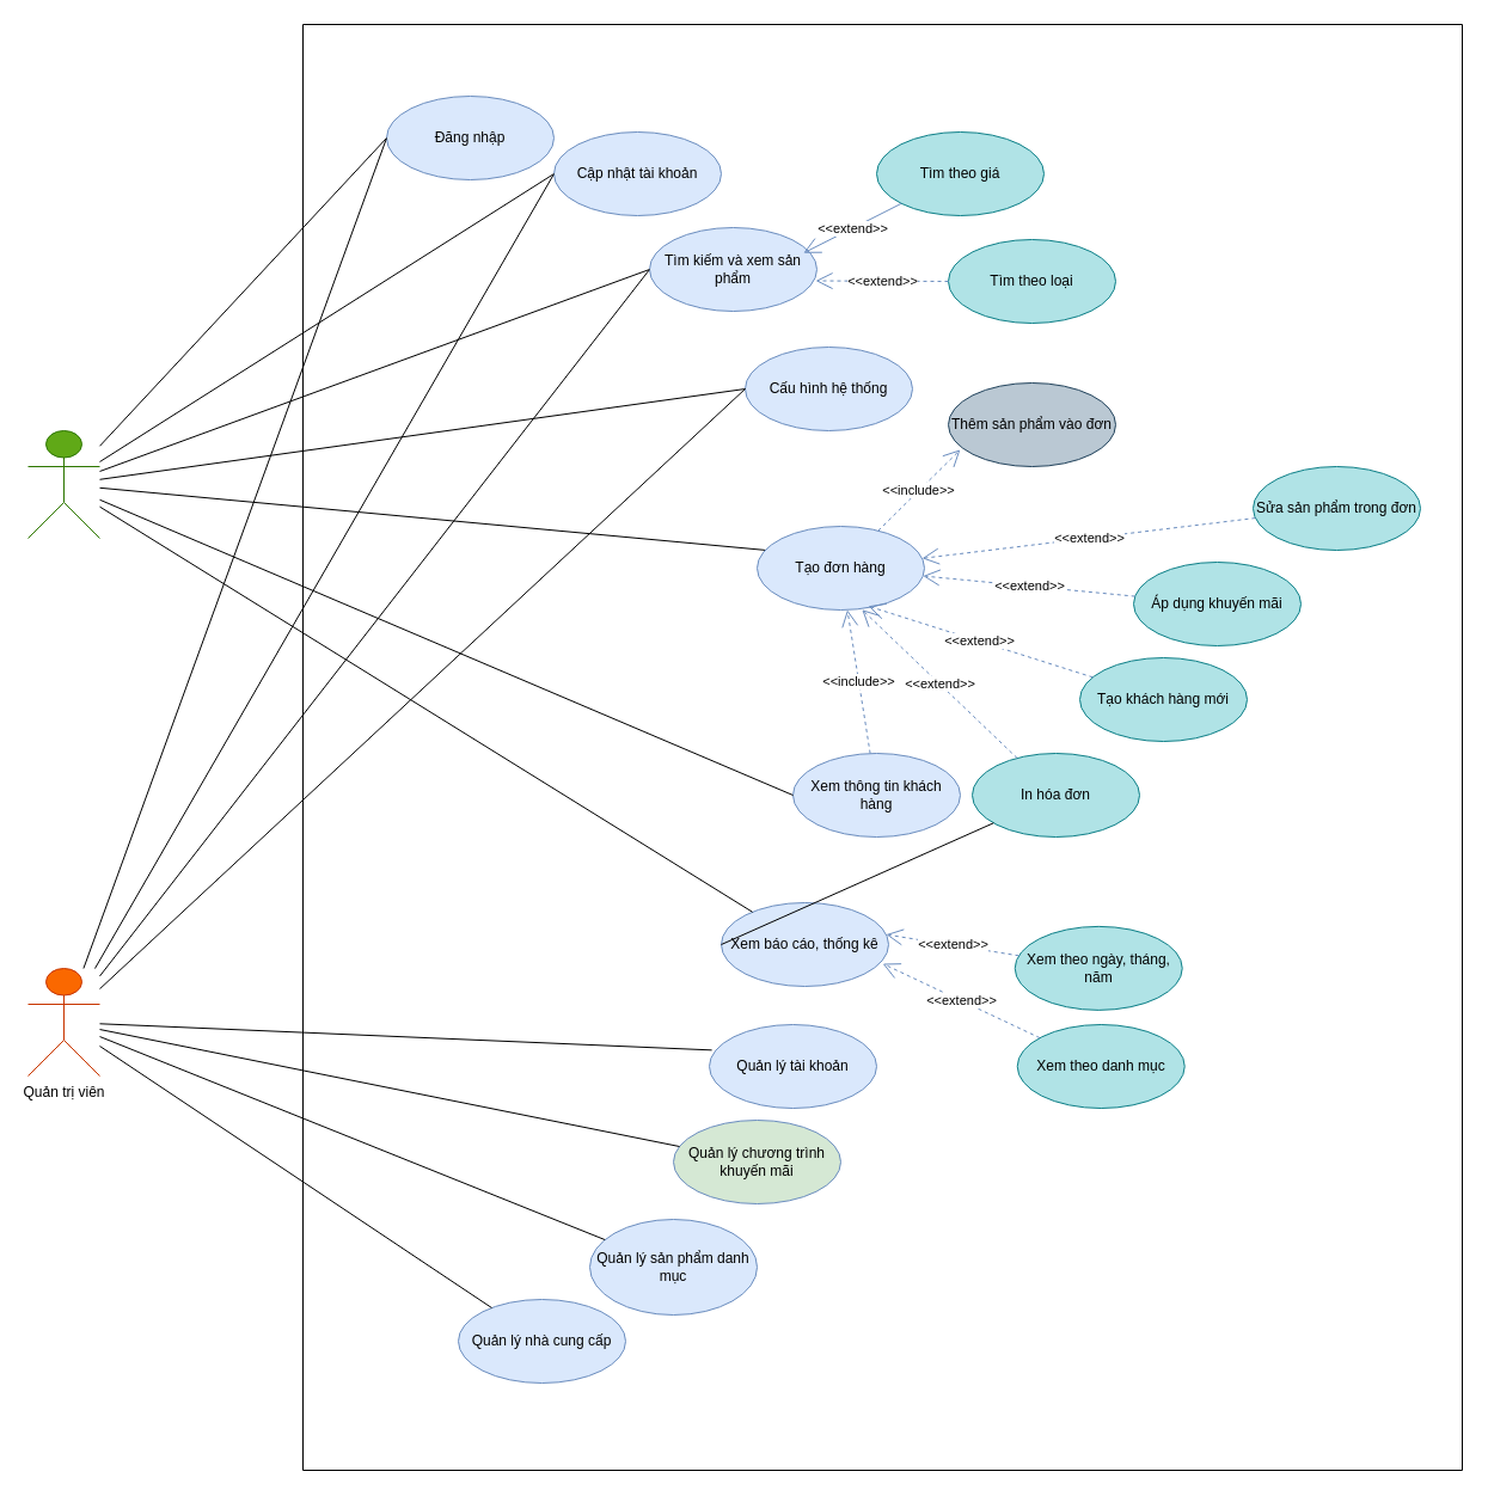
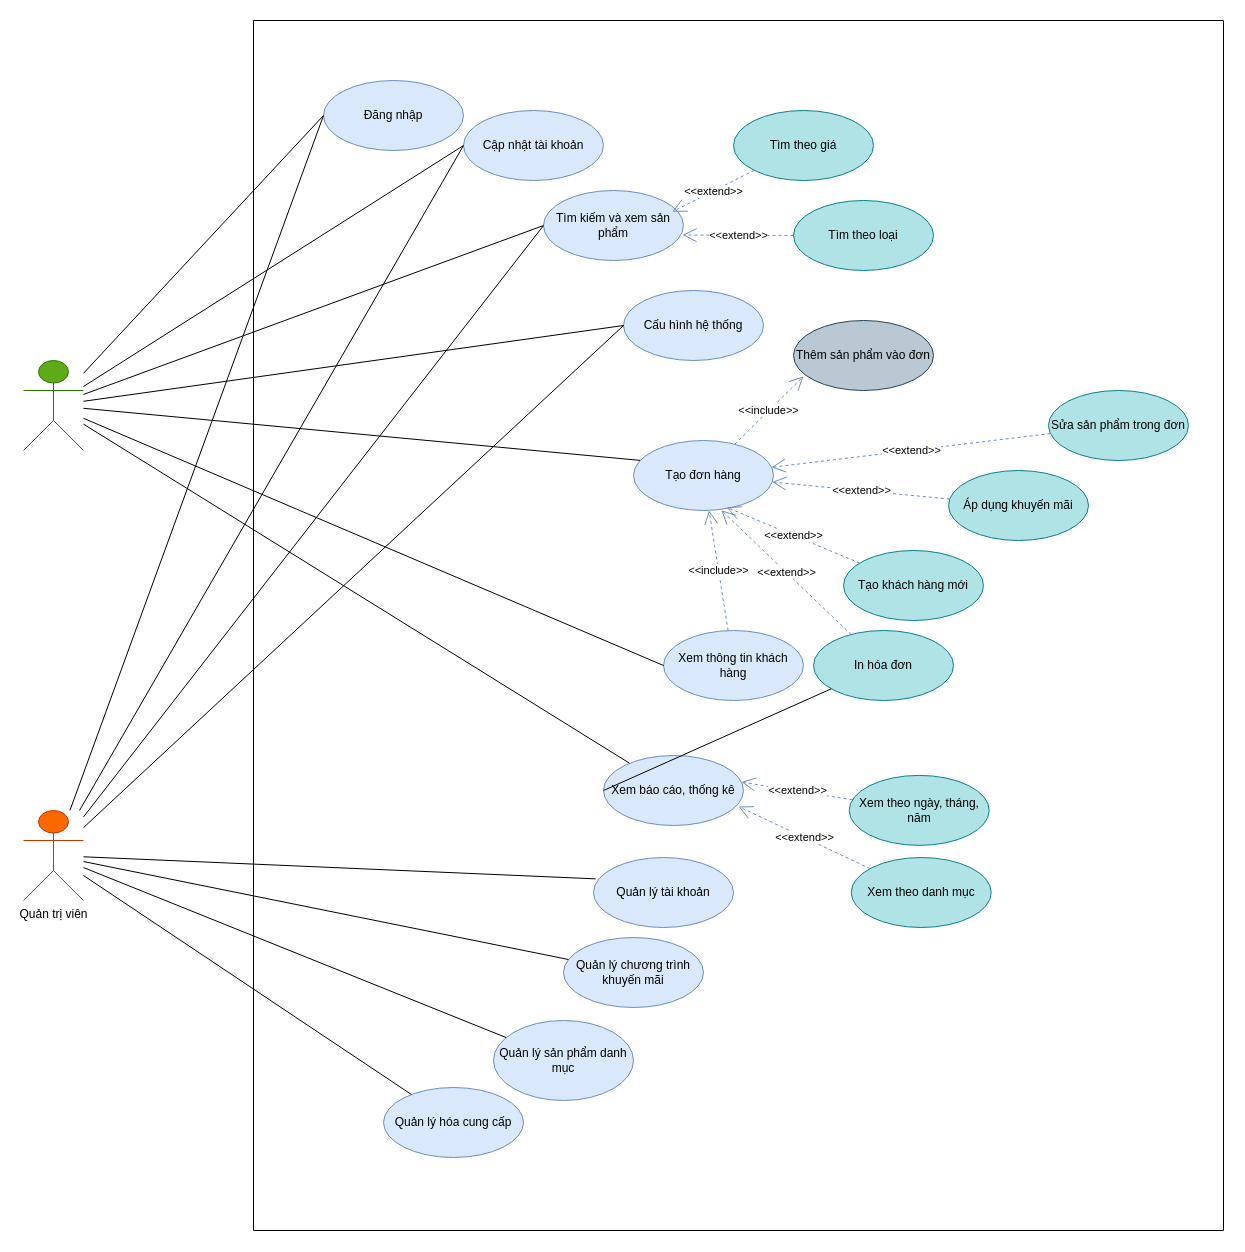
  <mxCell id="0" />
  <mxCell id="1" parent="0" />
  <mxCell id="2" value="Nhân viên bán hang" style="shape=umlActor;verticalLabelPosition=bottom;verticalAlign=top;html=1;outlineConnect=0;fillColor=#60a917;fontColor=#ffffff;strokeColor=#2D7600;" parent="1" vertex="1"><mxGeometry x="20" y="360" width="60" height="90" as="geometry" /></mxCell>
  <mxCell id="3" value="" style="endArrow=none;html=1;rounded=0;entryX=0;entryY=0.5;entryDx=0;entryDy=0;" parent="1" source="2" target="9" edge="1"><mxGeometry width="50" height="50" relative="1" as="geometry"><mxPoint x="990" y="500" as="sourcePoint" /><mxPoint x="1040" y="450" as="targetPoint" /></mxGeometry></mxCell>
  <mxCell id="4" value="" style="endArrow=none;html=1;rounded=0;entryX=0;entryY=0.5;entryDx=0;entryDy=0;" parent="1" source="2" target="12" edge="1"><mxGeometry width="50" height="50" relative="1" as="geometry"><mxPoint x="670" y="358" as="sourcePoint" /><mxPoint x="1020" y="370" as="targetPoint" /></mxGeometry></mxCell>
  <mxCell id="5" value="" style="endArrow=none;html=1;rounded=0;entryX=0.079;entryY=0.29;entryDx=0;entryDy=0;entryPerimeter=0;" parent="1" source="2" target="11" edge="1"><mxGeometry width="50" height="50" relative="1" as="geometry"><mxPoint x="690" y="473.35" as="sourcePoint" /><mxPoint x="852.715" y="450.004" as="targetPoint" /></mxGeometry></mxCell>
  <mxCell id="6" value="" style="endArrow=none;html=1;rounded=0;entryX=0;entryY=0.5;entryDx=0;entryDy=0;" parent="1" source="2" target="10" edge="1"><mxGeometry width="50" height="50" relative="1" as="geometry"><mxPoint x="700" y="438" as="sourcePoint" /><mxPoint x="940" y="435" as="targetPoint" /></mxGeometry></mxCell>
  <mxCell id="7" value="" style="swimlane;startSize=0;" parent="1" vertex="1"><mxGeometry x="250" y="20" width="970" height="1210" as="geometry" /></mxCell>
  <mxCell id="8" value="Xem báo cáo, thống kê" style="ellipse;whiteSpace=wrap;html=1;fillColor=#dae8fc;strokeColor=#6c8ebf;" parent="7" vertex="1"><mxGeometry x="350" y="735" width="140" height="70" as="geometry" /></mxCell>
  <mxCell id="9" value="Đăng nhập" style="ellipse;whiteSpace=wrap;html=1;fillColor=#dae8fc;strokeColor=#6c8ebf;" parent="7" vertex="1"><mxGeometry x="70" y="60" width="140" height="70" as="geometry" /></mxCell>
  <mxCell id="10" value="Cập nhật tài khoản" style="ellipse;whiteSpace=wrap;html=1;fillColor=#dae8fc;strokeColor=#6c8ebf;" parent="7" vertex="1"><mxGeometry x="210" y="90" width="140" height="70" as="geometry" /></mxCell>
  <mxCell id="11" value="Tạo đơn hàng" style="ellipse;whiteSpace=wrap;html=1;fillColor=#dae8fc;strokeColor=#6c8ebf;" parent="7" vertex="1"><mxGeometry x="380" y="420" width="140" height="70" as="geometry" /></mxCell>
  <mxCell id="12" value="Tìm kiếm&lt;span style=&quot;background-color: transparent; color: light-dark(rgb(0, 0, 0), rgb(255, 255, 255));&quot;&gt;&amp;nbsp;và xem sản phẩm&lt;/span&gt;" style="ellipse;whiteSpace=wrap;html=1;fillColor=#dae8fc;strokeColor=#6c8ebf;" parent="7" vertex="1"><mxGeometry x="290" y="170" width="140" height="70" as="geometry" /></mxCell>
  <mxCell id="13" value="Xem thông tin khách hàng" style="ellipse;html=1;labelBackgroundColor=none;whiteSpace=wrap;fillColor=#dae8fc;strokeColor=#6c8ebf;" parent="7" vertex="1"><mxGeometry x="410" y="610" width="140" height="70" as="geometry" /></mxCell>
- <mxCell id="14" value="Tạo khách hàng mới" style="ellipse;whiteSpace=wrap;html=1;fillColor=#b0e3e6;strokeColor=#0e8088;" parent="7" vertex="1"><mxGeometry x="650" y="530" width="140" height="70" as="geometry" /></mxCell>
+ <mxCell id="14" value="Tạo khách hàng mới" style="ellipse;whiteSpace=wrap;html=1;fillColor=#b0e3e6;strokeColor=#0e8088;" parent="7" vertex="1"><mxGeometry x="590" y="530" width="140" height="70" as="geometry" /></mxCell>
  <mxCell id="15" value="Quản lý tài khoản" style="ellipse;whiteSpace=wrap;html=1;fillColor=#dae8fc;strokeColor=#6c8ebf;" parent="7" vertex="1"><mxGeometry x="340" y="837" width="140" height="70" as="geometry" /></mxCell>
  <mxCell id="16" style="edgeStyle=orthogonalEdgeStyle;rounded=0;orthogonalLoop=1;jettySize=auto;html=1;exitX=0.5;exitY=1;exitDx=0;exitDy=0;fillColor=#dae8fc;strokeColor=#6c8ebf;" parent="7" source="15" target="15" edge="1"><mxGeometry relative="1" as="geometry" /></mxCell>
- <mxCell id="17" value="Quản lý chương trình khuyến mãi" style="ellipse;whiteSpace=wrap;html=1;fillColor=#d5e8d4;strokeColor=#6c8ebf;" parent="7" vertex="1"><mxGeometry x="310" y="917" width="140" height="70" as="geometry" /></mxCell>
+ <mxCell id="17" value="Quản lý chương trình khuyến mãi" style="ellipse;whiteSpace=wrap;html=1;fillColor=#dae8fc;strokeColor=#6c8ebf;" parent="7" vertex="1"><mxGeometry x="310" y="917" width="140" height="70" as="geometry" /></mxCell>
  <mxCell id="18" value="Quản lý sản phẩm danh mục" style="ellipse;whiteSpace=wrap;html=1;rotation=0;fillColor=#dae8fc;strokeColor=#6c8ebf;" parent="7" vertex="1"><mxGeometry x="240" y="1000" width="140" height="80" as="geometry" /></mxCell>
- <mxCell id="19" value="Quản lý nhà cung cấp" style="ellipse;whiteSpace=wrap;html=1;fillColor=#dae8fc;strokeColor=#6c8ebf;" parent="7" vertex="1"><mxGeometry x="130" y="1067" width="140" height="70" as="geometry" /></mxCell>
+ <mxCell id="19" value="Quản lý hóa cung cấp" style="ellipse;whiteSpace=wrap;html=1;fillColor=#dae8fc;strokeColor=#6c8ebf;" parent="7" vertex="1"><mxGeometry x="130" y="1067" width="140" height="70" as="geometry" /></mxCell>
  <mxCell id="20" value="&amp;lt;&amp;lt;extend&lt;span style=&quot;background-color: light-dark(#ffffff, var(--ge-dark-color, #121212)); color: light-dark(rgb(0, 0, 0), rgb(255, 255, 255));&quot;&gt;&amp;gt;&amp;gt;&lt;/span&gt;" style="endArrow=open;endSize=12;dashed=1;html=1;rounded=0;entryX=0.664;entryY=0.954;entryDx=0;entryDy=0;fillColor=#dae8fc;strokeColor=#6c8ebf;entryPerimeter=0;" parent="7" source="14" target="11" edge="1"><mxGeometry width="160" relative="1" as="geometry"><mxPoint x="220" y="580" as="sourcePoint" /><mxPoint x="380" y="580" as="targetPoint" /></mxGeometry></mxCell>
  <mxCell id="21" value="&amp;lt;&amp;lt;include&lt;span style=&quot;background-color: light-dark(#ffffff, var(--ge-dark-color, #121212)); color: light-dark(rgb(0, 0, 0), rgb(255, 255, 255));&quot;&gt;&amp;gt;&amp;gt;&lt;/span&gt;" style="endArrow=open;endSize=12;dashed=1;html=1;rounded=0;fillColor=#dae8fc;strokeColor=#6c8ebf;" parent="7" source="13" target="11" edge="1"><mxGeometry width="160" relative="1" as="geometry"><mxPoint x="462" y="317" as="sourcePoint" /><mxPoint x="360" y="305" as="targetPoint" /></mxGeometry></mxCell>
  <mxCell id="22" value="Cấu hình hệ thống" style="ellipse;whiteSpace=wrap;html=1;fillColor=#dae8fc;strokeColor=#6c8ebf;" parent="7" vertex="1"><mxGeometry x="370" y="270" width="140" height="70" as="geometry" /></mxCell>
  <mxCell id="23" value="Áp dụng khuyến mãi" style="ellipse;whiteSpace=wrap;html=1;fillColor=#b0e3e6;strokeColor=#0e8088;" parent="7" vertex="1"><mxGeometry x="695" y="450" width="140" height="70" as="geometry" /></mxCell>
  <mxCell id="24" value="&amp;lt;&amp;lt;extend&lt;span style=&quot;background-color: light-dark(#ffffff, var(--ge-dark-color, #121212)); color: light-dark(rgb(0, 0, 0), rgb(255, 255, 255));&quot;&gt;&amp;gt;&amp;gt;&lt;/span&gt;" style="endArrow=open;endSize=12;dashed=1;html=1;rounded=0;fillColor=#dae8fc;strokeColor=#6c8ebf;" parent="7" source="23" target="11" edge="1"><mxGeometry width="160" relative="1" as="geometry"><mxPoint x="210" y="670" as="sourcePoint" /><mxPoint x="510" y="545" as="targetPoint" /></mxGeometry></mxCell>
  <mxCell id="25" value="Thêm sản phẩm vào đơn" style="ellipse;whiteSpace=wrap;html=1;fillColor=#bac8d3;strokeColor=#23445d;" parent="7" vertex="1"><mxGeometry x="540" y="300" width="140" height="70" as="geometry" /></mxCell>
  <mxCell id="26" value="&amp;lt;&amp;lt;include&lt;span style=&quot;color: light-dark(rgb(0, 0, 0), rgb(255, 255, 255)); background-color: light-dark(#ffffff, var(--ge-dark-color, #121212));&quot;&gt;&amp;gt;&amp;gt;&lt;/span&gt;" style="endArrow=open;endSize=12;dashed=1;html=1;rounded=0;entryX=0.071;entryY=0.798;entryDx=0;entryDy=0;fillColor=#dae8fc;strokeColor=#6c8ebf;entryPerimeter=0;" parent="7" source="11" target="25" edge="1"><mxGeometry width="160" relative="1" as="geometry"><mxPoint x="180" y="545" as="sourcePoint" /><mxPoint x="480" y="420" as="targetPoint" /></mxGeometry></mxCell>
  <mxCell id="27" value="Tìm theo giá" style="ellipse;whiteSpace=wrap;html=1;fillColor=#b0e3e6;strokeColor=#0e8088;" vertex="1" parent="7"><mxGeometry x="480" y="90" width="140" height="70" as="geometry" /></mxCell>
- <mxCell id="28" value="&amp;lt;&amp;lt;extend&lt;span style=&quot;background-color: light-dark(#ffffff, var(--ge-dark-color, #121212)); color: light-dark(rgb(0, 0, 0), rgb(255, 255, 255));&quot;&gt;&amp;gt;&amp;gt;&lt;/span&gt;" style="endArrow=open;endSize=12;dashed=0;html=1;rounded=0;fillColor=#dae8fc;strokeColor=#6c8ebf;entryX=0.92;entryY=0.304;entryDx=0;entryDy=0;entryPerimeter=0;" edge="1" parent="7" source="27" target="12"><mxGeometry width="160" relative="1" as="geometry"><mxPoint x="485" y="620" as="sourcePoint" /><mxPoint x="465" y="500" as="targetPoint" /></mxGeometry></mxCell>
+ <mxCell id="28" value="&amp;lt;&amp;lt;extend&lt;span style=&quot;background-color: light-dark(#ffffff, var(--ge-dark-color, #121212)); color: light-dark(rgb(0, 0, 0), rgb(255, 255, 255));&quot;&gt;&amp;gt;&amp;gt;&lt;/span&gt;" style="endArrow=open;endSize=12;dashed=1;html=1;rounded=0;fillColor=#dae8fc;strokeColor=#6c8ebf;entryX=0.92;entryY=0.304;entryDx=0;entryDy=0;entryPerimeter=0;" edge="1" parent="7" source="27" target="12"><mxGeometry width="160" relative="1" as="geometry"><mxPoint x="485" y="620" as="sourcePoint" /><mxPoint x="465" y="500" as="targetPoint" /></mxGeometry></mxCell>
  <mxCell id="29" value="Tìm theo loại" style="ellipse;whiteSpace=wrap;html=1;fillColor=#b0e3e6;strokeColor=#0e8088;" vertex="1" parent="7"><mxGeometry x="540" y="180" width="140" height="70" as="geometry" /></mxCell>
  <mxCell id="30" value="&amp;lt;&amp;lt;extend&lt;span style=&quot;background-color: light-dark(#ffffff, var(--ge-dark-color, #121212)); color: light-dark(rgb(0, 0, 0), rgb(255, 255, 255));&quot;&gt;&amp;gt;&amp;gt;&lt;/span&gt;" style="endArrow=open;endSize=12;dashed=1;html=1;rounded=0;fillColor=#dae8fc;strokeColor=#6c8ebf;entryX=0.993;entryY=0.636;entryDx=0;entryDy=0;entryPerimeter=0;" edge="1" parent="7" source="29" target="12"><mxGeometry width="160" relative="1" as="geometry"><mxPoint x="505" y="710" as="sourcePoint" /><mxPoint x="439" y="281" as="targetPoint" /></mxGeometry></mxCell>
  <mxCell id="31" value="In hóa đơn" style="ellipse;whiteSpace=wrap;html=1;fillColor=#b0e3e6;strokeColor=#0e8088;" vertex="1" parent="7"><mxGeometry x="560" y="610" width="140" height="70" as="geometry" /></mxCell>
  <mxCell id="32" value="&amp;lt;&amp;lt;extend&lt;span style=&quot;background-color: light-dark(#ffffff, var(--ge-dark-color, #121212)); color: light-dark(rgb(0, 0, 0), rgb(255, 255, 255));&quot;&gt;&amp;gt;&amp;gt;&lt;/span&gt;" style="endArrow=open;endSize=12;dashed=1;html=1;rounded=0;entryX=0.627;entryY=0.996;entryDx=0;entryDy=0;fillColor=#dae8fc;strokeColor=#6c8ebf;entryPerimeter=0;" edge="1" parent="7" source="31" target="11"><mxGeometry width="160" relative="1" as="geometry"><mxPoint x="228.5" y="653" as="sourcePoint" /><mxPoint x="481.5" y="560" as="targetPoint" /></mxGeometry></mxCell>
  <mxCell id="33" value="Sửa sản phẩm trong đơn" style="ellipse;whiteSpace=wrap;html=1;fillColor=#b0e3e6;strokeColor=#0e8088;" vertex="1" parent="7"><mxGeometry x="795" y="370" width="140" height="70" as="geometry" /></mxCell>
  <mxCell id="34" value="&amp;lt;&amp;lt;extend&lt;span style=&quot;background-color: light-dark(#ffffff, var(--ge-dark-color, #121212)); color: light-dark(rgb(0, 0, 0), rgb(255, 255, 255));&quot;&gt;&amp;gt;&amp;gt;&lt;/span&gt;" style="endArrow=open;endSize=12;dashed=1;html=1;rounded=0;fillColor=#dae8fc;strokeColor=#6c8ebf;" edge="1" parent="7" source="33" target="11"><mxGeometry width="160" relative="1" as="geometry"><mxPoint x="328.5" y="500" as="sourcePoint" /><mxPoint x="581.5" y="407" as="targetPoint" /></mxGeometry></mxCell>
  <mxCell id="35" value="Xem theo ngày, tháng, năm" style="ellipse;whiteSpace=wrap;html=1;fillColor=#b0e3e6;strokeColor=#0e8088;" vertex="1" parent="7"><mxGeometry x="595.72" y="754.88" width="140" height="70" as="geometry" /></mxCell>
  <mxCell id="36" value="&amp;lt;&amp;lt;extend&lt;span style=&quot;background-color: light-dark(#ffffff, var(--ge-dark-color, #121212)); color: light-dark(rgb(0, 0, 0), rgb(255, 255, 255));&quot;&gt;&amp;gt;&amp;gt;&lt;/span&gt;" style="endArrow=open;endSize=12;dashed=1;html=1;rounded=0;entryX=0.985;entryY=0.38;entryDx=0;entryDy=0;fillColor=#dae8fc;strokeColor=#6c8ebf;entryPerimeter=0;" edge="1" parent="7" source="35" target="8"><mxGeometry width="160" relative="1" as="geometry"><mxPoint x="264.22" y="797.88" as="sourcePoint" /><mxPoint x="484.28" y="730.0" as="targetPoint" /></mxGeometry></mxCell>
  <mxCell id="37" value="Xem theo danh mục" style="ellipse;whiteSpace=wrap;html=1;fillColor=#b0e3e6;strokeColor=#0e8088;" vertex="1" parent="7"><mxGeometry x="597.72" y="837" width="140" height="70" as="geometry" /></mxCell>
  <mxCell id="38" value="&amp;lt;&amp;lt;extend&lt;span style=&quot;background-color: light-dark(#ffffff, var(--ge-dark-color, #121212)); color: light-dark(rgb(0, 0, 0), rgb(255, 255, 255));&quot;&gt;&amp;gt;&amp;gt;&lt;/span&gt;" style="endArrow=open;endSize=12;dashed=1;html=1;rounded=0;entryX=0.965;entryY=0.729;entryDx=0;entryDy=0;fillColor=#dae8fc;strokeColor=#6c8ebf;entryPerimeter=0;" edge="1" parent="7" source="37" target="8"><mxGeometry width="160" relative="1" as="geometry"><mxPoint x="266.22" y="880" as="sourcePoint" /><mxPoint x="490" y="844.12" as="targetPoint" /></mxGeometry></mxCell>
  <mxCell id="39" value="Quản trị viên" style="shape=umlActor;verticalLabelPosition=bottom;verticalAlign=top;html=1;outlineConnect=0;fillColor=#fa6800;strokeColor=#C73500;fontColor=#000000;" parent="1" vertex="1"><mxGeometry x="20" y="810" width="60" height="90" as="geometry" /></mxCell>
  <mxCell id="40" value="" style="endArrow=none;html=1;rounded=0;exitX=0;exitY=0.5;exitDx=0;exitDy=0;" parent="1" source="9" target="39" edge="1"><mxGeometry width="50" height="50" relative="1" as="geometry"><mxPoint x="700" y="442" as="sourcePoint" /><mxPoint x="1300" y="420" as="targetPoint" /></mxGeometry></mxCell>
  <mxCell id="41" value="" style="endArrow=none;html=1;rounded=0;exitX=0;exitY=0.5;exitDx=0;exitDy=0;" parent="1" source="10" target="39" edge="1"><mxGeometry width="50" height="50" relative="1" as="geometry"><mxPoint x="1093" y="336" as="sourcePoint" /><mxPoint x="1290" y="430" as="targetPoint" /></mxGeometry></mxCell>
  <mxCell id="42" value="" style="endArrow=none;html=1;rounded=0;exitX=0.015;exitY=0.305;exitDx=0;exitDy=0;exitPerimeter=0;" parent="1" source="15" target="39" edge="1"><mxGeometry width="50" height="50" relative="1" as="geometry"><mxPoint x="960" y="475" as="sourcePoint" /><mxPoint x="1300" y="420" as="targetPoint" /></mxGeometry></mxCell>
  <mxCell id="43" value="" style="endArrow=none;html=1;rounded=0;exitX=0;exitY=0.5;exitDx=0;exitDy=0;" parent="1" source="12" target="39" edge="1"><mxGeometry width="50" height="50" relative="1" as="geometry"><mxPoint x="1089" y="515" as="sourcePoint" /><mxPoint x="1300" y="420" as="targetPoint" /></mxGeometry></mxCell>
  <mxCell id="44" value="" style="endArrow=none;html=1;rounded=0;" parent="1" source="18" target="39" edge="1"><mxGeometry width="50" height="50" relative="1" as="geometry"><mxPoint x="1090" y="700" as="sourcePoint" /><mxPoint x="1300" y="420" as="targetPoint" /></mxGeometry></mxCell>
  <mxCell id="45" value="" style="endArrow=none;html=1;rounded=0;exitX=0;exitY=0.5;exitDx=0;exitDy=0;" parent="1" source="8" target="31" edge="1"><mxGeometry width="50" height="50" relative="1" as="geometry"><mxPoint x="1084" y="682" as="sourcePoint" /><mxPoint x="1300" y="420" as="targetPoint" /></mxGeometry></mxCell>
  <mxCell id="46" value="" style="endArrow=none;html=1;rounded=0;exitX=0;exitY=0.5;exitDx=0;exitDy=0;" parent="1" source="13" target="2" edge="1"><mxGeometry width="50" height="50" relative="1" as="geometry"><mxPoint x="1095" y="955" as="sourcePoint" /><mxPoint x="1350" y="591" as="targetPoint" /></mxGeometry></mxCell>
  <mxCell id="47" value="" style="endArrow=none;html=1;rounded=0;" parent="1" source="17" target="39" edge="1"><mxGeometry width="50" height="50" relative="1" as="geometry"><mxPoint x="1095" y="1065" as="sourcePoint" /><mxPoint x="1350" y="597" as="targetPoint" /></mxGeometry></mxCell>
  <mxCell id="48" value="" style="endArrow=none;html=1;rounded=0;" parent="1" source="19" target="39" edge="1"><mxGeometry width="50" height="50" relative="1" as="geometry"><mxPoint x="1089" y="952" as="sourcePoint" /><mxPoint x="1380" y="830" as="targetPoint" /></mxGeometry></mxCell>
  <mxCell id="49" value="" style="endArrow=none;html=1;rounded=0;entryX=0;entryY=0.5;entryDx=0;entryDy=0;" parent="1" source="2" target="22" edge="1"><mxGeometry width="50" height="50" relative="1" as="geometry"><mxPoint x="280" y="440" as="sourcePoint" /><mxPoint x="1250" y="503.5" as="targetPoint" /></mxGeometry></mxCell>
  <mxCell id="50" value="" style="endArrow=none;html=1;rounded=0;exitX=0;exitY=0.5;exitDx=0;exitDy=0;" parent="1" source="22" target="39" edge="1"><mxGeometry width="50" height="50" relative="1" as="geometry"><mxPoint x="1403" y="404.5" as="sourcePoint" /><mxPoint x="620" y="691.5" as="targetPoint" /></mxGeometry></mxCell>
  <mxCell id="51" value="" style="endArrow=none;html=1;rounded=0;" edge="1" parent="1" source="8" target="2"><mxGeometry width="50" height="50" relative="1" as="geometry"><mxPoint x="670" y="675" as="sourcePoint" /><mxPoint x="90" y="428" as="targetPoint" /></mxGeometry></mxCell>
